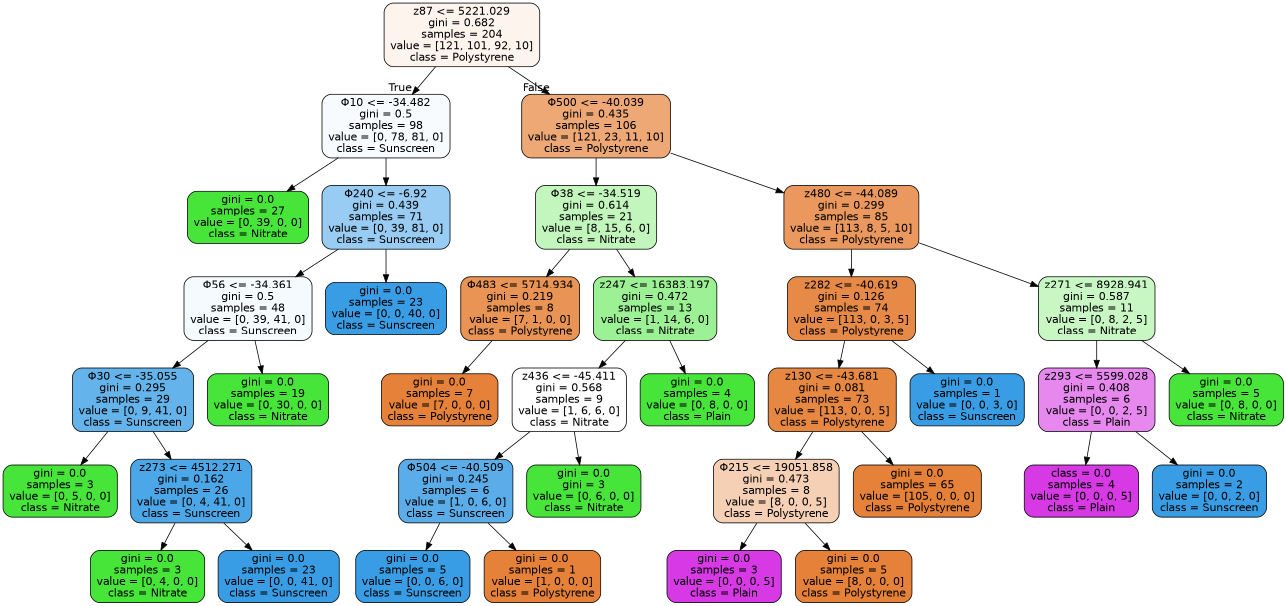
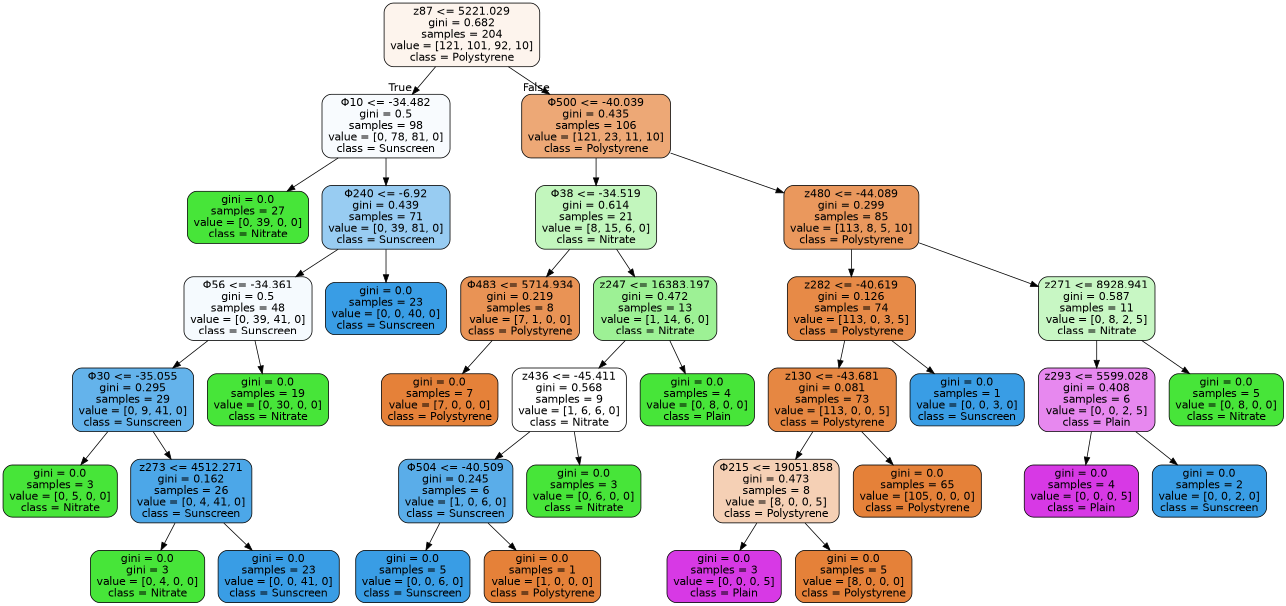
  digraph {
    node [color=black fillcolor="#47e539" fontname=helvetica shape=box style="filled, rounded"]
    edge [fontname=helvetica]
    n1 [fillcolor="#fdf4ed" label="z87 <= 5221.029\ngini = 0.682\nsamples = 204\nvalue = [121, 101, 92, 10]\nclass = Polystyrene"]
    n2 [fillcolor="#f8fbfe" label="Φ10 <= -34.482\ngini = 0.5\nsamples = 98\nvalue = [0, 78, 81, 0]\nclass = Sunscreen"]
    n3 [fillcolor="#eda876" label="Φ500 <= -40.039\ngini = 0.435\nsamples = 106\nvalue = [121, 23, 11, 10]\nclass = Polystyrene"]
    n4 [label="gini = 0.0\nsamples = 27\nvalue = [0, 39, 0, 0]\nclass = Nitrate"]
    n5 [fillcolor="#98ccf2" label="Φ240 <= -6.92\ngini = 0.439\nsamples = 71\nvalue = [0, 39, 81, 0]\nclass = Sunscreen"]
    n6 [fillcolor="#c2f6bd" label="Φ38 <= -34.519\ngini = 0.614\nsamples = 21\nvalue = [8, 15, 6, 0]\nclass = Nitrate"]
    n7 [fillcolor="#ea985d" label="z480 <= -44.089\ngini = 0.299\nsamples = 85\nvalue = [113, 8, 5, 10]\nclass = Polystyrene"]
    n8 [fillcolor="#f5fafe" label="Φ56 <= -34.361\ngini = 0.5\nsamples = 48\nvalue = [0, 39, 41, 0]\nclass = Sunscreen"]
    n9 [fillcolor="#399de5" label="gini = 0.0\nsamples = 23\nvalue = [0, 0, 40, 0]\nclass = Sunscreen"]
    n10 [fillcolor="#64b3eb" label="Φ30 <= -35.055\ngini = 0.295\nsamples = 29\nvalue = [0, 9, 41, 0]\nclass = Sunscreen"]
    n11 [label="gini = 0.0\nsamples = 19\nvalue = [0, 30, 0, 0]\nclass = Nitrate"]
    n12 [label="gini = 0.0\nsamples = 3\nvalue = [0, 5, 0, 0]\nclass = Nitrate"]
    n13 [fillcolor="#4ca7e8" label="z273 <= 4512.271\ngini = 0.162\nsamples = 26\nvalue = [0, 4, 41, 0]\nclass = Sunscreen"]
-   n14 [label="gini = 0.0\nsamples = 3\nvalue = [0, 4, 0, 0]\nclass = Nitrate"]
+   n14 [label="gini = 0.0\ngini = 3\nvalue = [0, 4, 0, 0]\nclass = Nitrate"]
    n15 [fillcolor="#399de5" label="gini = 0.0\nsamples = 23\nvalue = [0, 0, 41, 0]\nclass = Sunscreen"]
    n16 [fillcolor="#e99355" label="Φ483 <= 5714.934\ngini = 0.219\nsamples = 8\nvalue = [7, 1, 0, 0]\nclass = Polystyrene"]
    n17 [fillcolor="#9df195" label="z247 <= 16383.197\ngini = 0.472\nsamples = 13\nvalue = [1, 14, 6, 0]\nclass = Nitrate"]
    n18 [fillcolor="#e78a47" label="z282 <= -40.619\ngini = 0.126\nsamples = 74\nvalue = [113, 0, 3, 5]\nclass = Polystyrene"]
    n19 [fillcolor="#c8f7c4" label="z271 <= 8928.941\ngini = 0.587\nsamples = 11\nvalue = [0, 8, 2, 5]\nclass = Nitrate"]
    n20 [fillcolor="#e58139" label="gini = 0.0\nsamples = 7\nvalue = [7, 0, 0, 0]\nclass = Polystyrene"]
    n21 [fillcolor="#ffffff" label="z436 <= -45.411\ngini = 0.568\nsamples = 9\nvalue = [1, 6, 6, 0]\nclass = Nitrate"]
    n22 [label="gini = 0.0\nsamples = 4\nvalue = [0, 8, 0, 0]\nclass = Plain"]
    n23 [fillcolor="#5aade9" label="Φ504 <= -40.509\ngini = 0.245\nsamples = 6\nvalue = [1, 0, 6, 0]\nclass = Sunscreen"]
-   n24 [label="gini = 0.0\ngini = 3\nvalue = [0, 6, 0, 0]\nclass = Nitrate"]
+   n24 [label="gini = 0.0\nsamples = 3\nvalue = [0, 6, 0, 0]\nclass = Nitrate"]
    n25 [fillcolor="#399de5" label="gini = 0.0\nsamples = 5\nvalue = [0, 0, 6, 0]\nclass = Sunscreen"]
    n26 [fillcolor="#e58139" label="gini = 0.0\nsamples = 1\nvalue = [1, 0, 0, 0]\nclass = Polystyrene"]
    n27 [fillcolor="#e68742" label="z130 <= -43.681\ngini = 0.081\nsamples = 73\nvalue = [113, 0, 0, 5]\nclass = Polystyrene"]
    n28 [fillcolor="#399de5" label="gini = 0.0\nsamples = 1\nvalue = [0, 0, 3, 0]\nclass = Sunscreen"]
    n29 [fillcolor="#e788ef" label="z293 <= 5599.028\ngini = 0.408\nsamples = 6\nvalue = [0, 0, 2, 5]\nclass = Plain"]
    n30 [label="gini = 0.0\nsamples = 5\nvalue = [0, 8, 0, 0]\nclass = Nitrate"]
    n31 [fillcolor="#f5d0b5" label="Φ215 <= 19051.858\ngini = 0.473\nsamples = 8\nvalue = [8, 0, 0, 5]\nclass = Polystyrene"]
    n32 [fillcolor="#e58139" label="gini = 0.0\nsamples = 65\nvalue = [105, 0, 0, 0]\nclass = Polystyrene"]
    n33 [fillcolor="#d739e5" label="gini = 0.0\nsamples = 3\nvalue = [0, 0, 0, 5]\nclass = Plain"]
    n34 [fillcolor="#e58139" label="gini = 0.0\nsamples = 5\nvalue = [8, 0, 0, 0]\nclass = Polystyrene"]
-   n35 [fillcolor="#d739e5" label="class = 0.0\nsamples = 4\nvalue = [0, 0, 0, 5]\nclass = Plain"]
+   n35 [fillcolor="#d739e5" label="gini = 0.0\nsamples = 4\nvalue = [0, 0, 0, 5]\nclass = Plain"]
    n36 [fillcolor="#399de5" label="gini = 0.0\nsamples = 2\nvalue = [0, 0, 2, 0]\nclass = Sunscreen"]
    n1 -> n2 [headlabel=True labelangle=45 labeldistance=2.5]
    n1 -> n3 [headlabel=False labelangle=-45 labeldistance=2.5]
    n2 -> n4
    n2 -> n5
    n3 -> n6
    n3 -> n7
    n5 -> n8
    n5 -> n9
    n6 -> n16
    n6 -> n17
    n7 -> n18
    n7 -> n19
    n8 -> n10
    n8 -> n11
    n10 -> n12
    n10 -> n13
    n13 -> n14
    n13 -> n15
    n16 -> n20
    n17 -> n21
    n17 -> n22
    n18 -> n27
    n18 -> n28
    n19 -> n29
    n19 -> n30
    n21 -> n23
    n21 -> n24
    n23 -> n25
    n23 -> n26
    n27 -> n31
    n27 -> n32
    n29 -> n35
    n29 -> n36
    n31 -> n33
    n31 -> n34
  }
